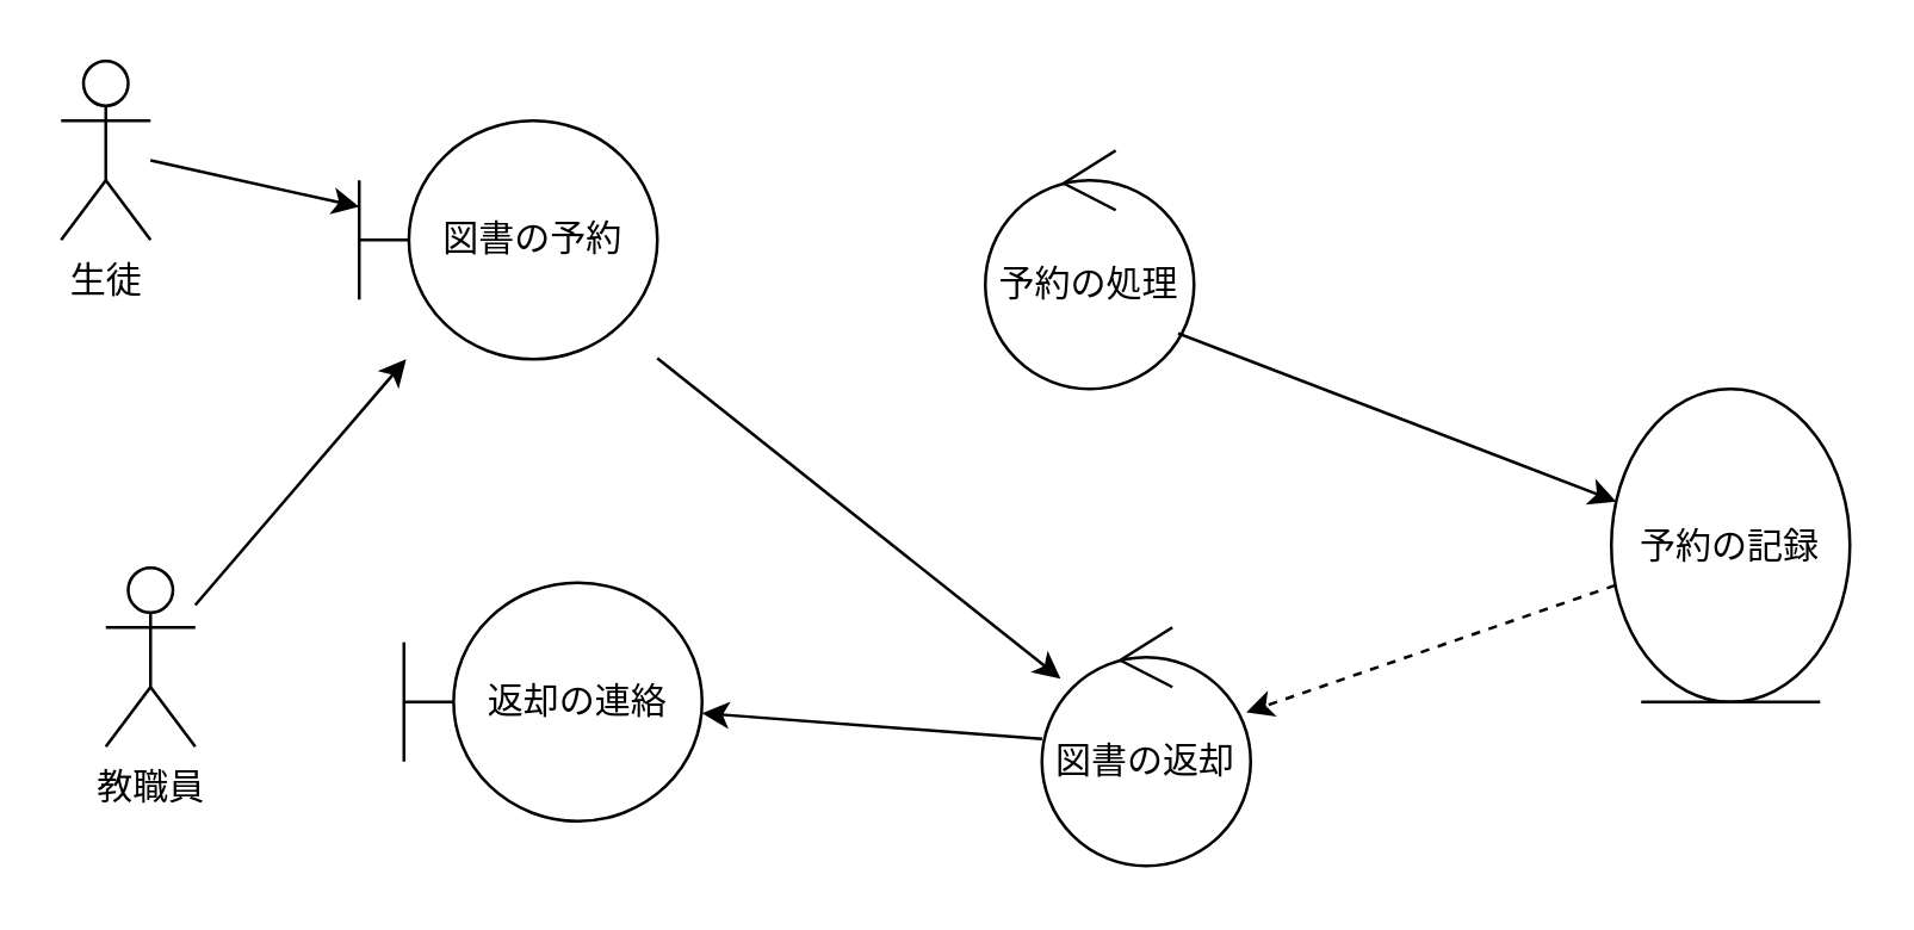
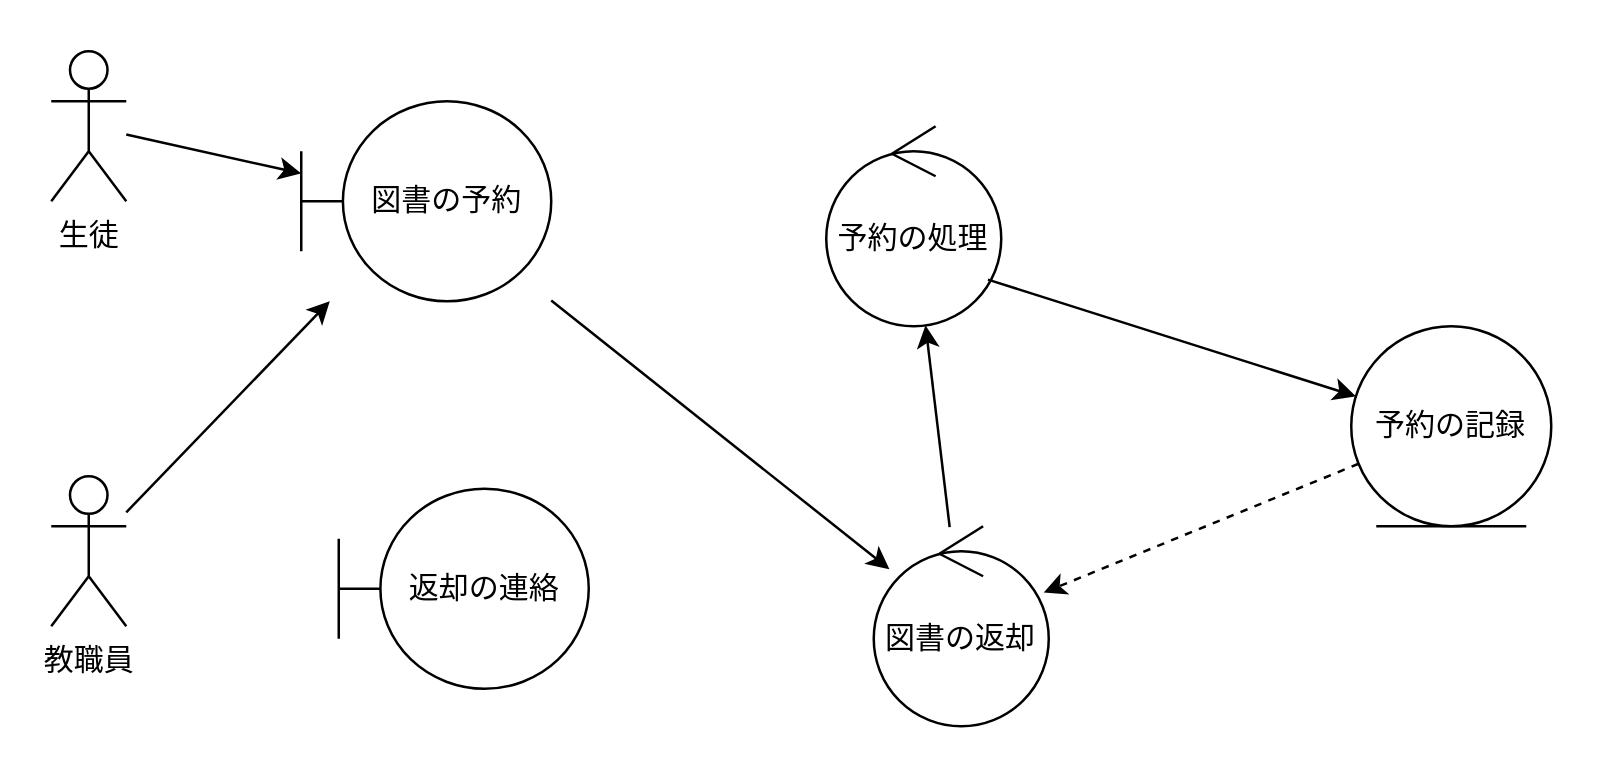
  <mxCell id="0" />
  <mxCell id="1" parent="0" />
  <mxCell id="2" value="生徒&lt;div&gt;&lt;br&gt;&lt;/div&gt;" style="shape=umlActor;verticalLabelPosition=bottom;verticalAlign=top;html=1;outlineConnect=0;" vertex="1" parent="1"><mxGeometry x="20" y="20" width="30" height="60" as="geometry" /></mxCell>
- <mxCell id="3" value="教職員&lt;div&gt;&lt;br&gt;&lt;/div&gt;" style="shape=umlActor;verticalLabelPosition=bottom;verticalAlign=top;html=1;outlineConnect=0;" vertex="1" parent="1"><mxGeometry x="35" y="190" width="30" height="60" as="geometry" /></mxCell>
+ <mxCell id="3" value="教職員&lt;div&gt;&lt;br&gt;&lt;/div&gt;" style="shape=umlActor;verticalLabelPosition=bottom;verticalAlign=top;html=1;outlineConnect=0;" vertex="1" parent="1"><mxGeometry x="20" y="190" width="30" height="60" as="geometry" /></mxCell>
  <mxCell id="4" value="図書の予約" style="shape=umlBoundary;whiteSpace=wrap;html=1;" vertex="1" parent="1"><mxGeometry x="120" y="40" width="100" height="80" as="geometry" /></mxCell>
  <mxCell id="5" value="返却の連絡" style="shape=umlBoundary;whiteSpace=wrap;html=1;" vertex="1" parent="1"><mxGeometry x="135" y="195" width="100" height="80" as="geometry" /></mxCell>
  <mxCell id="6" value="予約の処理" style="ellipse;shape=umlControl;whiteSpace=wrap;html=1;" vertex="1" parent="1"><mxGeometry x="330" y="50" width="70" height="80" as="geometry" /></mxCell>
  <mxCell id="7" value="図書の返却" style="ellipse;shape=umlControl;whiteSpace=wrap;html=1;" vertex="1" parent="1"><mxGeometry x="349" y="210" width="70" height="80" as="geometry" /></mxCell>
- <mxCell id="8" value="予約の記録" style="ellipse;shape=umlEntity;whiteSpace=wrap;html=1;" vertex="1" parent="1"><mxGeometry x="540" y="130" width="80" height="105" as="geometry" /></mxCell>
+ <mxCell id="8" value="予約の記録" style="ellipse;shape=umlEntity;whiteSpace=wrap;html=1;" vertex="1" parent="1"><mxGeometry x="540" y="130" width="80" height="80" as="geometry" /></mxCell>
  <mxCell id="9" value="" style="endArrow=classic;html=1;rounded=0;" edge="1" parent="1" source="2" target="4"><mxGeometry width="50" height="50" relative="1" as="geometry"><mxPoint x="70" y="100" as="sourcePoint" /><mxPoint x="120" y="50" as="targetPoint" /></mxGeometry></mxCell>
  <mxCell id="10" value="" style="endArrow=classic;html=1;rounded=0;" edge="1" parent="1" source="4" target="7"><mxGeometry width="50" height="50" relative="1" as="geometry"><mxPoint x="270" y="150" as="sourcePoint" /><mxPoint x="320" y="100" as="targetPoint" /></mxGeometry></mxCell>
  <mxCell id="11" value="" style="endArrow=classic;html=1;rounded=0;dashed=1;" edge="1" parent="1" source="8" target="7"><mxGeometry width="50" height="50" relative="1" as="geometry"><mxPoint x="460" y="200" as="sourcePoint" /><mxPoint x="510" y="150" as="targetPoint" /></mxGeometry></mxCell>
  <mxCell id="12" value="" style="endArrow=classic;html=1;rounded=0;exitX=0.924;exitY=0.767;exitDx=0;exitDy=0;exitPerimeter=0;" edge="1" parent="1" source="6" target="8"><mxGeometry width="50" height="50" relative="1" as="geometry"><mxPoint x="460" y="160" as="sourcePoint" /><mxPoint x="510" y="110" as="targetPoint" /></mxGeometry></mxCell>
- <mxCell id="13" value="" style="endArrow=classic;html=1;rounded=0;" edge="1" parent="1" source="7" target="5"><mxGeometry width="50" height="50" relative="1" as="geometry"><mxPoint x="290" y="290" as="sourcePoint" /><mxPoint x="340" y="240" as="targetPoint" /></mxGeometry></mxCell>
+ <mxCell id="13" value="" style="endArrow=classic;html=1;rounded=0;" edge="1" parent="1" source="7" target="6"><mxGeometry width="50" height="50" relative="1" as="geometry"><mxPoint x="290" y="290" as="sourcePoint" /><mxPoint x="340" y="240" as="targetPoint" /></mxGeometry></mxCell>
  <mxCell id="14" value="" style="endArrow=classic;html=1;rounded=0;" edge="1" parent="1" source="3" target="4"><mxGeometry width="50" height="50" relative="1" as="geometry"><mxPoint x="80" y="290" as="sourcePoint" /><mxPoint x="130" y="240" as="targetPoint" /></mxGeometry></mxCell>
